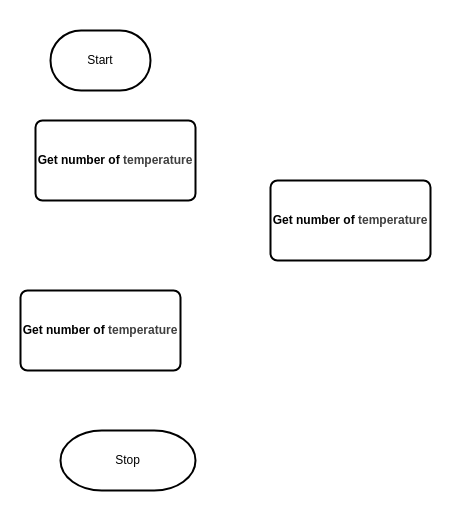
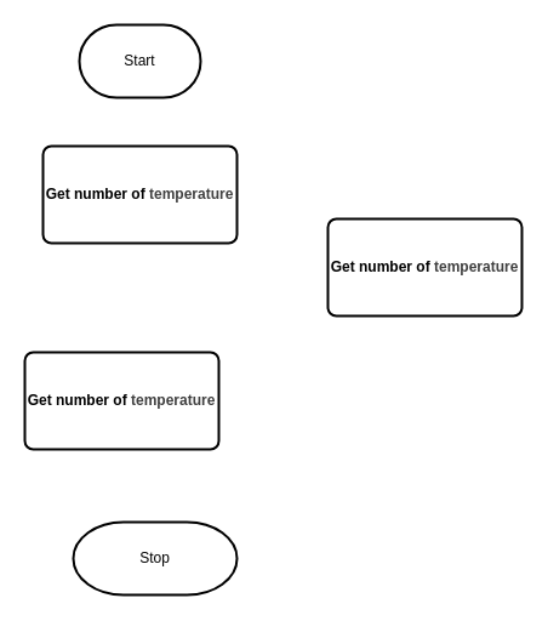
  <mxCell id="0" />
  <mxCell id="1" parent="0" />
- <mxCell id="2" value="Start" style="strokeWidth=2;html=1;shape=mxgraph.flowchart.terminator;whiteSpace=wrap;" parent="1" vertex="1"><mxGeometry x="50" y="30" width="100" height="60" as="geometry" /></mxCell>
+ <mxCell id="2" value="Start" style="strokeWidth=2;html=1;shape=mxgraph.flowchart.terminator;whiteSpace=wrap;" parent="1" vertex="1"><mxGeometry x="65" y="20" width="100" height="60" as="geometry" /></mxCell>
  <mxCell id="3" value="Stop" style="strokeWidth=2;html=1;shape=mxgraph.flowchart.terminator;whiteSpace=wrap;" parent="1" vertex="1"><mxGeometry x="60" y="430" width="135" height="60" as="geometry" /></mxCell>
  <mxCell id="4" value="&lt;b&gt;Get number of&amp;nbsp;&lt;span style=&quot;color: rgb(63, 63, 63); background-color: transparent;&quot;&gt;temperature&lt;/span&gt;&lt;/b&gt;" style="rounded=1;whiteSpace=wrap;html=1;absoluteArcSize=1;arcSize=14;strokeWidth=2;" vertex="1" parent="1"><mxGeometry x="35" y="120" width="160" height="80" as="geometry" /></mxCell>
  <mxCell id="5" value="&lt;b&gt;Get number of&amp;nbsp;&lt;span style=&quot;color: rgb(63, 63, 63); background-color: transparent;&quot;&gt;temperature&lt;/span&gt;&lt;/b&gt;" style="rounded=1;whiteSpace=wrap;html=1;absoluteArcSize=1;arcSize=14;strokeWidth=2;" vertex="1" parent="1"><mxGeometry x="270" y="180" width="160" height="80" as="geometry" /></mxCell>
  <mxCell id="6" value="&lt;b&gt;Get number of&amp;nbsp;&lt;span style=&quot;color: rgb(63, 63, 63); background-color: transparent;&quot;&gt;temperature&lt;/span&gt;&lt;/b&gt;" style="rounded=1;whiteSpace=wrap;html=1;absoluteArcSize=1;arcSize=14;strokeWidth=2;" vertex="1" parent="1"><mxGeometry x="20" y="290" width="160" height="80" as="geometry" /></mxCell>
